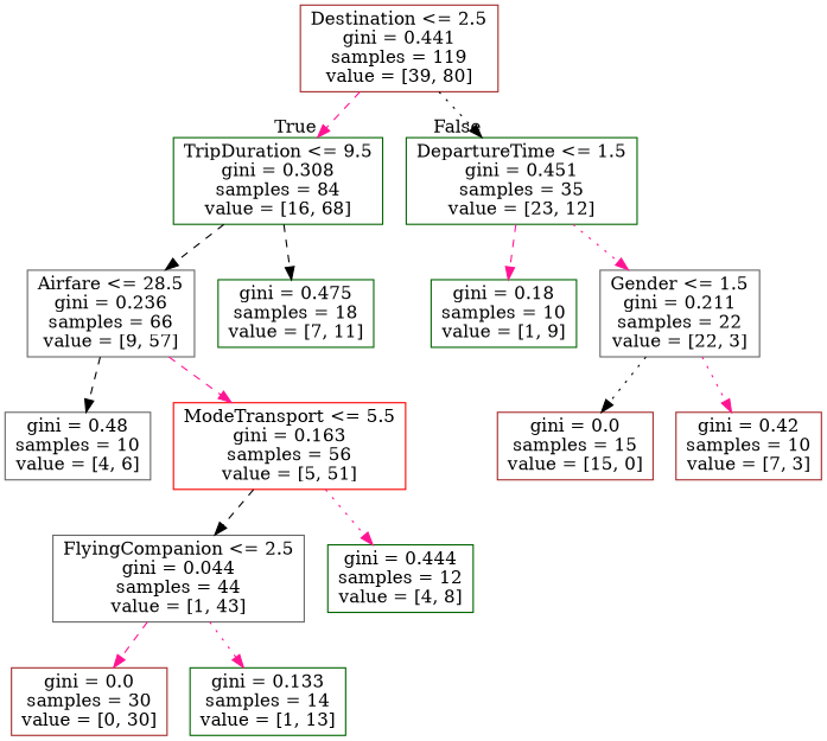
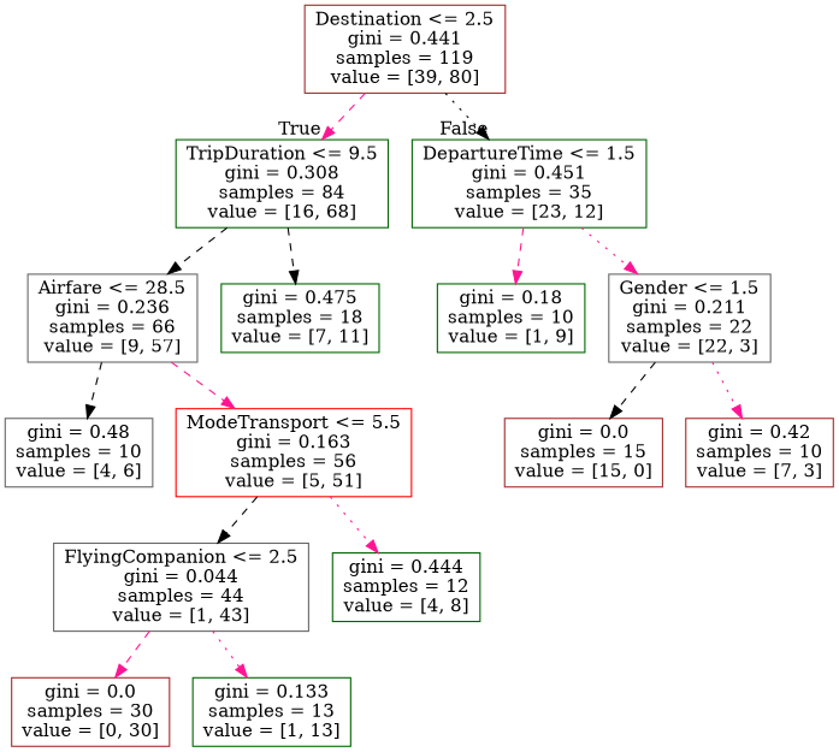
  digraph {
    node [color=darkgreen shape=box]
    edge [color=deeppink style=dashed]
    n1 [color=brown label="Destination <= 2.5\ngini = 0.441\nsamples = 119\nvalue = [39, 80]"]
    n2 [label="TripDuration <= 9.5\ngini = 0.308\nsamples = 84\nvalue = [16, 68]"]
    n3 [label="DepartureTime <= 1.5\ngini = 0.451\nsamples = 35\nvalue = [23, 12]"]
    n4 [color=gray40 label="Airfare <= 28.5\ngini = 0.236\nsamples = 66\nvalue = [9, 57]"]
    n5 [label="gini = 0.475\nsamples = 18\nvalue = [7, 11]"]
    n6 [label="gini = 0.18\nsamples = 10\nvalue = [1, 9]"]
    n7 [color=gray40 label="Gender <= 1.5\ngini = 0.211\nsamples = 22\nvalue = [22, 3]"]
    n8 [color=gray40 label="gini = 0.48\nsamples = 10\nvalue = [4, 6]"]
    n9 [color=red label="ModeTransport <= 5.5\ngini = 0.163\nsamples = 56\nvalue = [5, 51]"]
    n10 [color=gray40 label="FlyingCompanion <= 2.5\ngini = 0.044\nsamples = 44\nvalue = [1, 43]"]
    n11 [label="gini = 0.444\nsamples = 12\nvalue = [4, 8]"]
    n12 [color=brown label="gini = 0.0\nsamples = 30\nvalue = [0, 30]"]
-   n13 [label="gini = 0.133\nsamples = 14\nvalue = [1, 13]"]
+   n13 [label="gini = 0.133\nsamples = 13\nvalue = [1, 13]"]
    n14 [color=brown label="gini = 0.0\nsamples = 15\nvalue = [15, 0]"]
    n15 [color=brown label="gini = 0.42\nsamples = 10\nvalue = [7, 3]"]
    n1 -> n2 [headlabel=True labelangle=45 labeldistance=2.5]
    n1 -> n3 [color=black headlabel=False labelangle=-45 labeldistance=2.5 style=dotted]
    n2 -> n4 [color=black]
    n2 -> n5 [color=black]
    n3 -> n6
    n3 -> n7 [style=dotted]
    n4 -> n8 [color=black]
    n4 -> n9
-   n7 -> n14 [color=black style=dotted]
+   n7 -> n14 [color=black]
    n7 -> n15 [style=dotted]
    n9 -> n10 [color=black]
    n9 -> n11 [style=dotted]
    n10 -> n12
    n10 -> n13 [style=dotted]
  }
